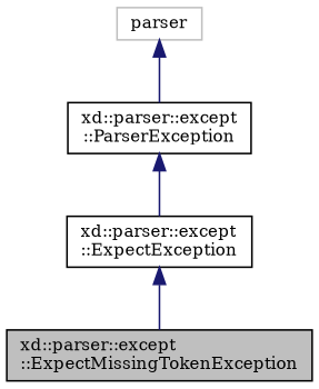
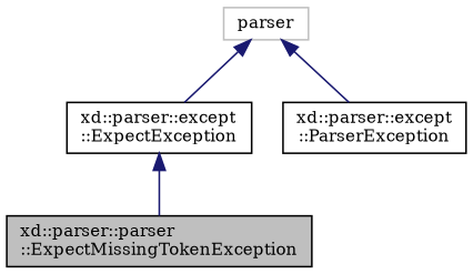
  digraph {
    fontname="DejaVu Serif"
    node [color=black fillcolor=white fontname="DejaVu Serif" fontsize=10 shape=record style=filled]
    edge [color=midnightblue dir=back fontname="DejaVu Serif" fontsize=10 labelfontname=Helvetica labelfontsize=10 style=solid]
-   n1 [fillcolor=grey75 fontcolor=black height=0.2 label="xd::parser::except\l::ExpectMissingTokenException" width=0.4]
+   n1 [fillcolor=grey75 fontcolor=black height=0.2 label="xd::parser::parser\l::ExpectMissingTokenException" width=0.4]
    n2 [height=0.2 label="xd::parser::except\l::ExpectException" width=0.4]
    n3 [height=0.2 label="xd::parser::except\l::ParserException" width=0.4]
    n4 [color=grey75 height=0.2 label=parser width=0.4]
    n2 -> n1
-   n3 -> n2
+   n4 -> n2
    n4 -> n3
  }
